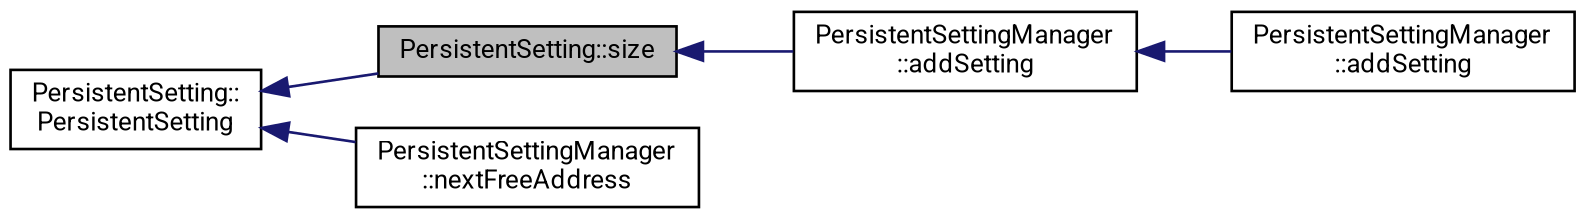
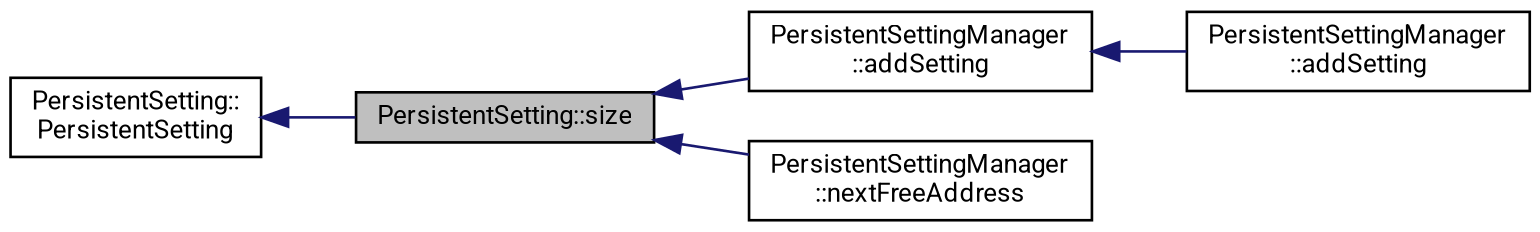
  digraph {
    fontname=Roboto
    rankdir=LR
    node [color=black fillcolor=white fontname=Roboto fontsize=10 shape=record style=filled]
    edge [color=midnightblue dir=back fontname=Roboto fontsize=10 labelfontname=Helvetica labelfontsize=10 style=solid]
    n1 [fillcolor=grey75 fontcolor=black height=0.2 label="PersistentSetting::size" width=0.4]
    n2 [height=0.2 label="PersistentSettingManager\l::addSetting" width=0.4]
    n3 [height=0.2 label="PersistentSettingManager\l::nextFreeAddress" width=0.4]
    n4 [height=0.2 label="PersistentSetting::\lPersistentSetting" width=0.4]
    n5 [height=0.2 label="PersistentSettingManager\l::addSetting" width=0.4]
    n1 -> n2
-   n4 -> n3
+   n1 -> n3
    n2 -> n5
    n4 -> n1
  }
